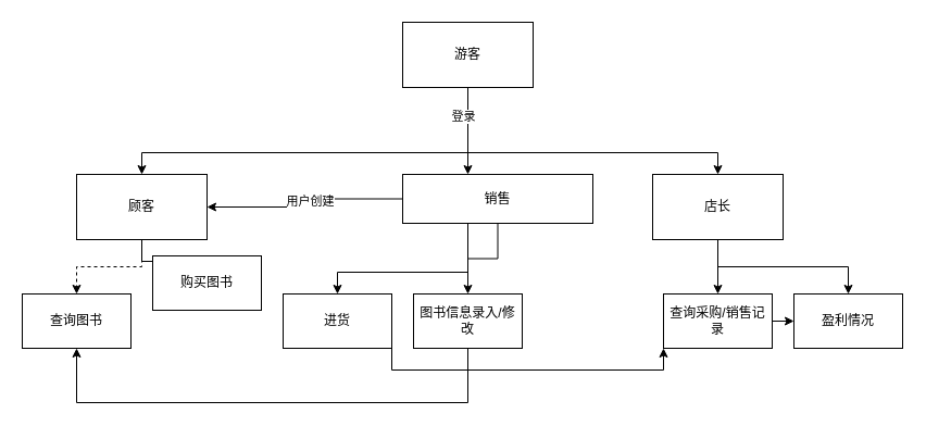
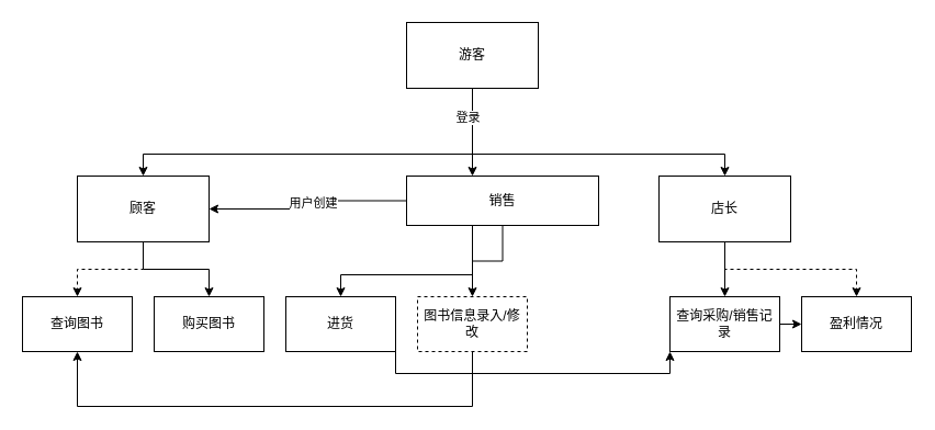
  <mxCell id="0" />
  <mxCell id="1" parent="0" />
  <mxCell id="2" value="" style="edgeStyle=orthogonalEdgeStyle;rounded=0;orthogonalLoop=1;jettySize=auto;html=1;" edge="1" parent="1" source="6" target="9"><mxGeometry relative="1" as="geometry"><Array as="points"><mxPoint x="430" y="140" /><mxPoint x="130" y="140" /></Array></mxGeometry></mxCell>
  <mxCell id="3" style="edgeStyle=orthogonalEdgeStyle;rounded=0;orthogonalLoop=1;jettySize=auto;html=1;" edge="1" parent="1" source="6" target="14"><mxGeometry relative="1" as="geometry"><mxPoint x="350" y="160" as="targetPoint" /><Array as="points"><mxPoint x="430" y="110" /><mxPoint x="430" y="110" /></Array></mxGeometry></mxCell>
  <mxCell id="4" style="edgeStyle=orthogonalEdgeStyle;rounded=0;orthogonalLoop=1;jettySize=auto;html=1;entryX=0.5;entryY=0;entryDx=0;entryDy=0;" edge="1" parent="1" source="6" target="17"><mxGeometry relative="1" as="geometry"><Array as="points"><mxPoint x="430" y="140" /><mxPoint x="660" y="140" /></Array></mxGeometry></mxCell>
  <mxCell id="5" value="登录" style="edgeLabel;html=1;align=center;verticalAlign=middle;resizable=0;points=[];" vertex="1" connectable="0" parent="4"><mxGeometry x="-0.832" y="-5" relative="1" as="geometry"><mxPoint as="offset" /></mxGeometry></mxCell>
  <mxCell id="6" value="游客" style="rounded=0;whiteSpace=wrap;html=1;" vertex="1" parent="1"><mxGeometry x="370" y="20" width="120" height="60" as="geometry" /></mxCell>
  <mxCell id="7" value="" style="edgeStyle=orthogonalEdgeStyle;rounded=0;orthogonalLoop=1;jettySize=auto;html=1;dashed=1;" edge="1" parent="1" source="9" target="18"><mxGeometry relative="1" as="geometry" /></mxCell>
  <mxCell id="8" style="edgeStyle=orthogonalEdgeStyle;rounded=0;orthogonalLoop=1;jettySize=auto;html=1;" edge="1" parent="1" source="9" target="19"><mxGeometry relative="1" as="geometry"><mxPoint x="190" y="260" as="targetPoint" /></mxGeometry></mxCell>
  <mxCell id="9" value="顾客" style="rounded=0;whiteSpace=wrap;html=1;" vertex="1" parent="1"><mxGeometry x="70" y="160" width="120" height="60" as="geometry" /></mxCell>
  <mxCell id="10" value="" style="edgeStyle=orthogonalEdgeStyle;rounded=0;orthogonalLoop=1;jettySize=auto;html=1;" edge="1" parent="1" source="14" target="21"><mxGeometry relative="1" as="geometry"><Array as="points"><mxPoint x="430" y="250" /><mxPoint x="310" y="250" /></Array></mxGeometry></mxCell>
  <mxCell id="11" style="edgeStyle=orthogonalEdgeStyle;rounded=0;orthogonalLoop=1;jettySize=auto;html=1;exitX=0.5;exitY=1;exitDx=0;exitDy=0;" edge="1" parent="1" source="14" target="23"><mxGeometry relative="1" as="geometry"><mxPoint x="420" y="270" as="targetPoint" /></mxGeometry></mxCell>
  <mxCell id="12" style="edgeStyle=orthogonalEdgeStyle;rounded=0;orthogonalLoop=1;jettySize=auto;html=1;exitX=0;exitY=0.5;exitDx=0;exitDy=0;entryX=1;entryY=0.5;entryDx=0;entryDy=0;" edge="1" parent="1" source="14" target="9"><mxGeometry relative="1" as="geometry" /></mxCell>
  <mxCell id="13" value="用户创建" style="edgeLabel;html=1;align=center;verticalAlign=middle;resizable=0;points=[];" vertex="1" connectable="0" parent="12"><mxGeometry x="-0.082" y="2" relative="1" as="geometry"><mxPoint as="offset" /></mxGeometry></mxCell>
  <mxCell id="14" value="销售" style="rounded=0;whiteSpace=wrap;html=1;" vertex="1" parent="1"><mxGeometry x="370" y="160" width="175" height="45" as="geometry" /></mxCell>
  <mxCell id="15" value="" style="edgeStyle=orthogonalEdgeStyle;rounded=0;orthogonalLoop=1;jettySize=auto;html=1;" edge="1" parent="1" source="17" target="25"><mxGeometry relative="1" as="geometry" /></mxCell>
- <mxCell id="16" style="edgeStyle=orthogonalEdgeStyle;rounded=0;orthogonalLoop=1;jettySize=auto;html=1;exitX=0.5;exitY=1;exitDx=0;exitDy=0;" edge="1" parent="1" source="17" target="26"><mxGeometry relative="1" as="geometry"><mxPoint x="780" y="270" as="targetPoint" /></mxGeometry></mxCell>
+ <mxCell id="16" style="edgeStyle=orthogonalEdgeStyle;rounded=0;orthogonalLoop=1;jettySize=auto;html=1;exitX=0.5;exitY=1;exitDx=0;exitDy=0;dashed=1;" edge="1" parent="1" source="17" target="26"><mxGeometry relative="1" as="geometry"><mxPoint x="780" y="270" as="targetPoint" /></mxGeometry></mxCell>
  <mxCell id="17" value="店长" style="rounded=0;whiteSpace=wrap;html=1;" vertex="1" parent="1"><mxGeometry x="600" y="160" width="120" height="60" as="geometry" /></mxCell>
  <mxCell id="18" value="查询图书" style="rounded=0;whiteSpace=wrap;html=1;" vertex="1" parent="1"><mxGeometry x="20" y="270" width="100" height="50" as="geometry" /></mxCell>
- <mxCell id="19" value="购买图书" style="rounded=0;whiteSpace=wrap;html=1;" vertex="1" parent="1"><mxGeometry x="140" y="235" width="100" height="50" as="geometry" /></mxCell>
+ <mxCell id="19" value="购买图书" style="rounded=0;whiteSpace=wrap;html=1;" vertex="1" parent="1"><mxGeometry x="140" y="270" width="100" height="50" as="geometry" /></mxCell>
  <mxCell id="20" style="edgeStyle=orthogonalEdgeStyle;rounded=0;orthogonalLoop=1;jettySize=auto;html=1;exitX=1;exitY=1;exitDx=0;exitDy=0;" edge="1" parent="1" source="21"><mxGeometry relative="1" as="geometry"><mxPoint x="610" y="320" as="targetPoint" /><Array as="points"><mxPoint x="360" y="340" /><mxPoint x="610" y="340" /></Array></mxGeometry></mxCell>
  <mxCell id="21" value="进货" style="rounded=0;whiteSpace=wrap;html=1;" vertex="1" parent="1"><mxGeometry x="260" y="270" width="100" height="50" as="geometry" /></mxCell>
  <mxCell id="22" style="edgeStyle=orthogonalEdgeStyle;rounded=0;orthogonalLoop=1;jettySize=auto;html=1;exitX=0.5;exitY=1;exitDx=0;exitDy=0;entryX=0.5;entryY=1;entryDx=0;entryDy=0;" edge="1" parent="1" source="23" target="18"><mxGeometry relative="1" as="geometry"><mxPoint x="190" y="430" as="targetPoint" /><Array as="points"><mxPoint x="430" y="370" /><mxPoint x="70" y="370" /></Array></mxGeometry></mxCell>
- <mxCell id="23" value="图书信息录入/修改" style="rounded=0;whiteSpace=wrap;html=1;" vertex="1" parent="1"><mxGeometry x="380" y="270" width="100" height="50" as="geometry" /></mxCell>
+ <mxCell id="23" value="图书信息录入/修改" style="rounded=0;whiteSpace=wrap;html=1;dashed=1;" vertex="1" parent="1"><mxGeometry x="380" y="270" width="100" height="50" as="geometry" /></mxCell>
  <mxCell id="24" style="edgeStyle=orthogonalEdgeStyle;rounded=0;orthogonalLoop=1;jettySize=auto;html=1;exitX=1;exitY=0.5;exitDx=0;exitDy=0;entryX=0;entryY=0.5;entryDx=0;entryDy=0;" edge="1" parent="1" source="25" target="26"><mxGeometry relative="1" as="geometry" /></mxCell>
  <mxCell id="25" value="查询采购/销售记录" style="rounded=0;whiteSpace=wrap;html=1;" vertex="1" parent="1"><mxGeometry x="610" y="270" width="100" height="50" as="geometry" /></mxCell>
  <mxCell id="26" value="盈利情况" style="rounded=0;whiteSpace=wrap;html=1;" vertex="1" parent="1"><mxGeometry x="730" y="270" width="100" height="50" as="geometry" /></mxCell>
